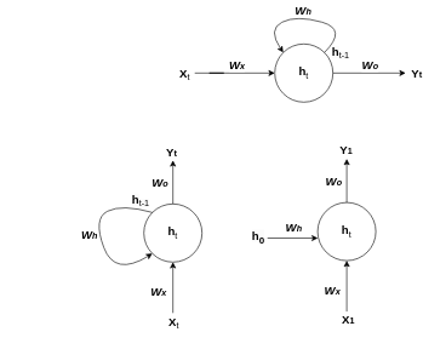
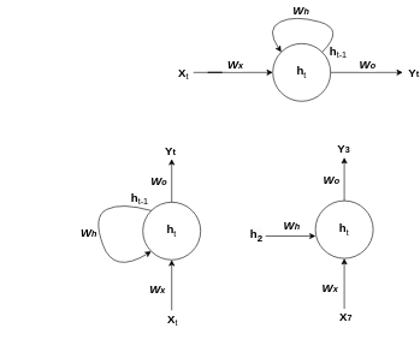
  <mxCell id="0" />
  <mxCell id="1" parent="0" />
  <mxCell id="2" value="&lt;span style=&quot;font-size: 16px;&quot;&gt;&lt;b&gt;h&lt;/b&gt;&lt;sub style=&quot;font-size: 12px;&quot;&gt;t&lt;/sub&gt;&lt;/span&gt;" style="ellipse;whiteSpace=wrap;html=1;aspect=fixed;" parent="1" vertex="1"><mxGeometry x="377" y="60" width="80" height="80" as="geometry" /></mxCell>
  <mxCell id="3" value="" style="endArrow=classic;html=1;rounded=0;entryX=0;entryY=0.5;entryDx=0;entryDy=0;" parent="1" target="2" edge="1"><mxGeometry width="50" height="50" relative="1" as="geometry"><mxPoint x="267" y="100" as="sourcePoint" /><mxPoint x="467" y="20" as="targetPoint" /><Array as="points"><mxPoint x="307" y="100" /><mxPoint x="287" y="100" /></Array></mxGeometry></mxCell>
  <mxCell id="4" value="&lt;b&gt;&lt;font style=&quot;font-size: 16px;&quot;&gt;X&lt;/font&gt;&lt;/b&gt;&lt;sub style=&quot;font-size: 12px;&quot;&gt;t&lt;/sub&gt;" style="edgeLabel;html=1;align=center;verticalAlign=middle;resizable=0;points=[];" parent="3" vertex="1" connectable="0"><mxGeometry x="0.152" y="16" relative="1" as="geometry"><mxPoint x="-61" y="16" as="offset" /></mxGeometry></mxCell>
  <mxCell id="5" value="&lt;b style=&quot;border-color: var(--border-color); color: rgb(0, 0, 0); font-family: Helvetica; font-size: 16px; font-style: normal; font-variant-ligatures: normal; font-variant-caps: normal; letter-spacing: normal; orphans: 2; text-align: center; text-indent: 0px; text-transform: none; widows: 2; word-spacing: 0px; -webkit-text-stroke-width: 0px; background-color: rgb(251, 251, 251); text-decoration-thickness: initial; text-decoration-style: initial; text-decoration-color: initial;&quot;&gt;h&lt;/b&gt;&lt;sub style=&quot;border-color: var(--border-color); color: rgb(0, 0, 0); font-family: Helvetica; font-style: normal; font-variant-ligatures: normal; font-variant-caps: normal; font-weight: 400; letter-spacing: normal; orphans: 2; text-align: center; text-indent: 0px; text-transform: none; widows: 2; word-spacing: 0px; -webkit-text-stroke-width: 0px; background-color: rgb(251, 251, 251); text-decoration-thickness: initial; text-decoration-style: initial; text-decoration-color: initial;&quot;&gt;&lt;font style=&quot;font-size: 12px;&quot;&gt;t-1&lt;/font&gt;&lt;/sub&gt;" style="text;whiteSpace=wrap;html=1;" parent="1" vertex="1"><mxGeometry x="454" y="55" width="30" height="30" as="geometry" /></mxCell>
  <mxCell id="6" value="" style="endArrow=classic;html=1;rounded=0;exitX=1;exitY=0.5;exitDx=0;exitDy=0;" parent="1" source="2" edge="1"><mxGeometry width="50" height="50" relative="1" as="geometry"><mxPoint x="557" y="130" as="sourcePoint" /><mxPoint x="557" y="100" as="targetPoint" /><Array as="points" /></mxGeometry></mxCell>
  <mxCell id="7" value="&lt;span style=&quot;vertical-align: sub;&quot;&gt;&lt;b style=&quot;&quot;&gt;&lt;span style=&quot;font-size: 16px;&quot;&gt;Y&lt;/span&gt;&lt;span style=&quot;font-size: 12.5px;&quot;&gt;t&lt;/span&gt;&lt;/b&gt;&lt;/span&gt;" style="edgeLabel;html=1;align=center;verticalAlign=middle;resizable=0;points=[];" parent="1" vertex="1" connectable="0"><mxGeometry x="357.001" y="110" as="geometry"><mxPoint x="214" y="-10" as="offset" /></mxGeometry></mxCell>
  <mxCell id="8" value="" style="curved=1;endArrow=classic;html=1;rounded=0;exitX=1;exitY=0;exitDx=0;exitDy=0;entryX=0;entryY=0;entryDx=0;entryDy=0;" parent="1" source="2" target="2" edge="1"><mxGeometry width="50" height="50" relative="1" as="geometry"><mxPoint x="257" y="70" as="sourcePoint" /><mxPoint x="307" y="20" as="targetPoint" /><Array as="points"><mxPoint x="477" y="40" /><mxPoint x="407" y="20" /><mxPoint x="367" y="40" /></Array></mxGeometry></mxCell>
  <mxCell id="9" value="&lt;sub style=&quot;&quot;&gt;&lt;b style=&quot;&quot;&gt;&lt;i&gt;&lt;span style=&quot;font-size: 16px;&quot;&gt;W&lt;/span&gt;&lt;span style=&quot;font-size: 12px;&quot;&gt;x&lt;/span&gt;&lt;/i&gt;&lt;/b&gt;&lt;/sub&gt;" style="edgeLabel;html=1;align=center;verticalAlign=middle;resizable=0;points=[];" parent="1" vertex="1" connectable="0"><mxGeometry x="260.207" y="108" as="geometry"><mxPoint x="64" y="-20" as="offset" /></mxGeometry></mxCell>
  <mxCell id="10" value="&lt;sub style=&quot;&quot;&gt;&lt;b style=&quot;&quot;&gt;&lt;i&gt;&lt;span style=&quot;font-size: 16px;&quot;&gt;W&lt;/span&gt;&lt;span style=&quot;font-size: 12px;&quot;&gt;o&lt;/span&gt;&lt;/i&gt;&lt;/b&gt;&lt;/sub&gt;" style="edgeLabel;html=1;align=center;verticalAlign=middle;resizable=0;points=[];" parent="1" vertex="1" connectable="0"><mxGeometry x="443.997" y="108" as="geometry"><mxPoint x="64" y="-20" as="offset" /></mxGeometry></mxCell>
  <mxCell id="11" value="&lt;sub style=&quot;&quot;&gt;&lt;b style=&quot;&quot;&gt;&lt;i&gt;&lt;span style=&quot;font-size: 16px;&quot;&gt;W&lt;/span&gt;&lt;span style=&quot;font-size: 12px;&quot;&gt;h&lt;/span&gt;&lt;/i&gt;&lt;/b&gt;&lt;/sub&gt;" style="edgeLabel;html=1;align=center;verticalAlign=middle;resizable=0;points=[];" parent="1" vertex="1" connectable="0"><mxGeometry x="351.997" y="33" as="geometry"><mxPoint x="64" y="-20" as="offset" /></mxGeometry></mxCell>
  <mxCell id="12" value="&lt;span style=&quot;font-size: 16px;&quot;&gt;&lt;b&gt;h&lt;/b&gt;&lt;sub style=&quot;font-size: 12px;&quot;&gt;t&lt;/sub&gt;&lt;/span&gt;" style="ellipse;whiteSpace=wrap;html=1;aspect=fixed;" vertex="1" parent="1"><mxGeometry x="197" y="280" width="80" height="80" as="geometry" /></mxCell>
  <mxCell id="13" value="&lt;b style=&quot;border-color: var(--border-color); color: rgb(0, 0, 0); font-family: Helvetica; font-size: 16px; font-style: normal; font-variant-ligatures: normal; font-variant-caps: normal; letter-spacing: normal; orphans: 2; text-align: center; text-indent: 0px; text-transform: none; widows: 2; word-spacing: 0px; -webkit-text-stroke-width: 0px; background-color: rgb(251, 251, 251); text-decoration-thickness: initial; text-decoration-style: initial; text-decoration-color: initial;&quot;&gt;h&lt;/b&gt;&lt;sub style=&quot;border-color: var(--border-color); color: rgb(0, 0, 0); font-family: Helvetica; font-style: normal; font-variant-ligatures: normal; font-variant-caps: normal; font-weight: 400; letter-spacing: normal; orphans: 2; text-align: center; text-indent: 0px; text-transform: none; widows: 2; word-spacing: 0px; -webkit-text-stroke-width: 0px; background-color: rgb(251, 251, 251); text-decoration-thickness: initial; text-decoration-style: initial; text-decoration-color: initial;&quot;&gt;&lt;font style=&quot;font-size: 12px;&quot;&gt;t-1&lt;/font&gt;&lt;/sub&gt;" style="text;whiteSpace=wrap;html=1;" vertex="1" parent="1"><mxGeometry x="179" y="258" width="30" height="30" as="geometry" /></mxCell>
  <mxCell id="14" value="" style="endArrow=classic;html=1;rounded=0;exitX=0.5;exitY=0;exitDx=0;exitDy=0;" edge="1" parent="1" source="12"><mxGeometry width="50" height="50" relative="1" as="geometry"><mxPoint x="377" y="350" as="sourcePoint" /><mxPoint x="237" y="220" as="targetPoint" /><Array as="points" /></mxGeometry></mxCell>
  <mxCell id="15" value="&lt;span style=&quot;vertical-align: sub;&quot;&gt;&lt;b style=&quot;&quot;&gt;&lt;span style=&quot;font-size: 16px;&quot;&gt;Y&lt;/span&gt;&lt;span style=&quot;font-size: 12.5px;&quot;&gt;t&lt;/span&gt;&lt;/b&gt;&lt;/span&gt;" style="edgeLabel;html=1;align=center;verticalAlign=middle;resizable=0;points=[];" vertex="1" connectable="0" parent="1"><mxGeometry x="20.001" y="218" as="geometry"><mxPoint x="214" y="-10" as="offset" /></mxGeometry></mxCell>
  <mxCell id="16" value="" style="curved=1;endArrow=classic;html=1;rounded=0;exitX=0;exitY=0;exitDx=0;exitDy=0;entryX=0;entryY=1;entryDx=0;entryDy=0;" edge="1" parent="1" source="12" target="12"><mxGeometry width="50" height="50" relative="1" as="geometry"><mxPoint x="77" y="290" as="sourcePoint" /><mxPoint x="127" y="240" as="targetPoint" /><Array as="points"><mxPoint x="167" y="280" /><mxPoint x="127" y="300" /><mxPoint x="157" y="380" /></Array></mxGeometry></mxCell>
  <mxCell id="17" value="&lt;sub style=&quot;&quot;&gt;&lt;b style=&quot;&quot;&gt;&lt;i&gt;&lt;span style=&quot;font-size: 16px;&quot;&gt;W&lt;/span&gt;&lt;span style=&quot;font-size: 12px;&quot;&gt;x&lt;/span&gt;&lt;/i&gt;&lt;/b&gt;&lt;/sub&gt;" style="edgeLabel;html=1;align=center;verticalAlign=middle;resizable=0;points=[];" vertex="1" connectable="0" parent="1"><mxGeometry x="152.997" y="420" as="geometry"><mxPoint x="64" y="-20" as="offset" /></mxGeometry></mxCell>
  <mxCell id="18" value="&lt;sub style=&quot;&quot;&gt;&lt;b style=&quot;&quot;&gt;&lt;i&gt;&lt;span style=&quot;font-size: 16px;&quot;&gt;W&lt;/span&gt;&lt;span style=&quot;font-size: 12px;&quot;&gt;o&lt;/span&gt;&lt;/i&gt;&lt;/b&gt;&lt;/sub&gt;" style="edgeLabel;html=1;align=center;verticalAlign=middle;resizable=0;points=[];" vertex="1" connectable="0" parent="1"><mxGeometry x="154.997" y="270" as="geometry"><mxPoint x="64" y="-20" as="offset" /></mxGeometry></mxCell>
  <mxCell id="19" value="&lt;sub style=&quot;&quot;&gt;&lt;b style=&quot;&quot;&gt;&lt;i&gt;&lt;span style=&quot;font-size: 16px;&quot;&gt;W&lt;/span&gt;&lt;span style=&quot;font-size: 12px;&quot;&gt;h&lt;/span&gt;&lt;/i&gt;&lt;/b&gt;&lt;/sub&gt;" style="edgeLabel;html=1;align=center;verticalAlign=middle;resizable=0;points=[];" vertex="1" connectable="0" parent="1"><mxGeometry x="57.997" y="342" as="geometry"><mxPoint x="64" y="-20" as="offset" /></mxGeometry></mxCell>
  <mxCell id="20" value="" style="endArrow=classic;html=1;rounded=0;entryX=0.5;entryY=1;entryDx=0;entryDy=0;" edge="1" parent="1" target="12"><mxGeometry width="50" height="50" relative="1" as="geometry"><mxPoint x="237" y="430" as="sourcePoint" /><mxPoint x="400" y="250" as="targetPoint" /></mxGeometry></mxCell>
  <mxCell id="21" value="&lt;b&gt;&lt;font style=&quot;font-size: 16px;&quot;&gt;X&lt;/font&gt;&lt;/b&gt;&lt;sub style=&quot;font-size: 12px;&quot;&gt;t&lt;/sub&gt;" style="edgeLabel;html=1;align=center;verticalAlign=middle;resizable=0;points=[];" vertex="1" connectable="0" parent="1"><mxGeometry x="237" y="442" as="geometry" /></mxCell>
  <mxCell id="22" value="&lt;span style=&quot;font-size: 16px;&quot;&gt;&lt;b&gt;h&lt;/b&gt;&lt;sub style=&quot;font-size: 12px;&quot;&gt;t&lt;/sub&gt;&lt;/span&gt;" style="ellipse;whiteSpace=wrap;html=1;aspect=fixed;" vertex="1" parent="1"><mxGeometry x="436" y="278" width="80" height="80" as="geometry" /></mxCell>
- <mxCell id="23" value="&lt;b style=&quot;border-color: var(--border-color); color: rgb(0, 0, 0); font-family: Helvetica; font-size: 16px; font-style: normal; font-variant-ligatures: normal; font-variant-caps: normal; letter-spacing: normal; orphans: 2; text-align: center; text-indent: 0px; text-transform: none; widows: 2; word-spacing: 0px; -webkit-text-stroke-width: 0px; background-color: rgb(251, 251, 251); text-decoration-thickness: initial; text-decoration-style: initial; text-decoration-color: initial;&quot;&gt;h&lt;sub&gt;0&lt;/sub&gt;&lt;/b&gt;" style="text;whiteSpace=wrap;html=1;" vertex="1" parent="1"><mxGeometry x="344" y="308" width="30" height="30" as="geometry" /></mxCell>
+ <mxCell id="23" value="&lt;b style=&quot;border-color: var(--border-color); color: rgb(0, 0, 0); font-family: Helvetica; font-size: 16px; font-style: normal; font-variant-ligatures: normal; font-variant-caps: normal; letter-spacing: normal; orphans: 2; text-align: center; text-indent: 0px; text-transform: none; widows: 2; word-spacing: 0px; -webkit-text-stroke-width: 0px; background-color: rgb(251, 251, 251); text-decoration-thickness: initial; text-decoration-style: initial; text-decoration-color: initial;&quot;&gt;h&lt;sub&gt;2&lt;/sub&gt;&lt;/b&gt;" style="text;whiteSpace=wrap;html=1;" vertex="1" parent="1"><mxGeometry x="344" y="308" width="30" height="30" as="geometry" /></mxCell>
  <mxCell id="24" value="" style="endArrow=classic;html=1;rounded=0;exitX=0.5;exitY=0;exitDx=0;exitDy=0;" edge="1" parent="1" source="22"><mxGeometry width="50" height="50" relative="1" as="geometry"><mxPoint x="616" y="348" as="sourcePoint" /><mxPoint x="476" y="218" as="targetPoint" /><Array as="points" /></mxGeometry></mxCell>
  <mxCell id="25" value="&lt;sub style=&quot;&quot;&gt;&lt;b style=&quot;&quot;&gt;&lt;i&gt;&lt;span style=&quot;font-size: 16px;&quot;&gt;W&lt;/span&gt;&lt;span style=&quot;font-size: 12px;&quot;&gt;x&lt;/span&gt;&lt;/i&gt;&lt;/b&gt;&lt;/sub&gt;" style="edgeLabel;html=1;align=center;verticalAlign=middle;resizable=0;points=[];" vertex="1" connectable="0" parent="1"><mxGeometry x="391.997" y="418" as="geometry"><mxPoint x="64" y="-20" as="offset" /></mxGeometry></mxCell>
  <mxCell id="26" value="&lt;sub style=&quot;&quot;&gt;&lt;b style=&quot;&quot;&gt;&lt;i&gt;&lt;span style=&quot;font-size: 16px;&quot;&gt;W&lt;/span&gt;&lt;span style=&quot;font-size: 12px;&quot;&gt;o&lt;/span&gt;&lt;/i&gt;&lt;/b&gt;&lt;/sub&gt;" style="edgeLabel;html=1;align=center;verticalAlign=middle;resizable=0;points=[];" vertex="1" connectable="0" parent="1"><mxGeometry x="393.997" y="268" as="geometry"><mxPoint x="64" y="-20" as="offset" /></mxGeometry></mxCell>
  <mxCell id="27" value="&lt;sub style=&quot;&quot;&gt;&lt;b style=&quot;&quot;&gt;&lt;i&gt;&lt;span style=&quot;font-size: 16px;&quot;&gt;W&lt;/span&gt;&lt;span style=&quot;font-size: 12px;&quot;&gt;h&lt;/span&gt;&lt;/i&gt;&lt;/b&gt;&lt;/sub&gt;" style="edgeLabel;html=1;align=center;verticalAlign=middle;resizable=0;points=[];" vertex="1" connectable="0" parent="1"><mxGeometry x="338.997" y="331" as="geometry"><mxPoint x="64" y="-20" as="offset" /></mxGeometry></mxCell>
  <mxCell id="28" value="" style="endArrow=classic;html=1;rounded=0;entryX=0.5;entryY=1;entryDx=0;entryDy=0;" edge="1" parent="1" target="22"><mxGeometry width="50" height="50" relative="1" as="geometry"><mxPoint x="476" y="428" as="sourcePoint" /><mxPoint x="639" y="248" as="targetPoint" /></mxGeometry></mxCell>
- <mxCell id="29" value="&lt;b&gt;&lt;font style=&quot;font-size: 16px;&quot;&gt;X&lt;/font&gt;&lt;font style=&quot;font-size: 12px;&quot;&gt;1&lt;/font&gt;&lt;/b&gt;" style="edgeLabel;html=1;align=center;verticalAlign=middle;resizable=0;points=[];" vertex="1" connectable="0" parent="1"><mxGeometry x="484" y="442" as="geometry"><mxPoint x="-7" y="-4" as="offset" /></mxGeometry></mxCell>
+ <mxCell id="29" value="&lt;b&gt;&lt;font style=&quot;font-size: 16px;&quot;&gt;X&lt;/font&gt;&lt;font style=&quot;font-size: 12px;&quot;&gt;7&lt;/font&gt;&lt;/b&gt;" style="edgeLabel;html=1;align=center;verticalAlign=middle;resizable=0;points=[];" vertex="1" connectable="0" parent="1"><mxGeometry x="484" y="442" as="geometry"><mxPoint x="-7" y="-4" as="offset" /></mxGeometry></mxCell>
  <mxCell id="30" value="" style="endArrow=classic;html=1;rounded=0;entryX=0.004;entryY=0.613;entryDx=0;entryDy=0;entryPerimeter=0;" edge="1" parent="1" target="22"><mxGeometry width="50" height="50" relative="1" as="geometry"><mxPoint x="367" y="327" as="sourcePoint" /><mxPoint x="467" y="250" as="targetPoint" /></mxGeometry></mxCell>
- <mxCell id="31" value="&lt;b&gt;&lt;font style=&quot;font-size: 16px;&quot;&gt;Y&lt;/font&gt;&lt;font style=&quot;font-size: 12px;&quot;&gt;1&lt;/font&gt;&lt;/b&gt;" style="edgeLabel;html=1;align=center;verticalAlign=middle;resizable=0;points=[];" vertex="1" connectable="0" parent="1"><mxGeometry x="490" y="458" as="geometry"><mxPoint x="-16" y="-254" as="offset" /></mxGeometry></mxCell>
+ <mxCell id="31" value="&lt;b&gt;&lt;font style=&quot;font-size: 16px;&quot;&gt;Y&lt;/font&gt;&lt;font style=&quot;font-size: 12px;&quot;&gt;3&lt;/font&gt;&lt;/b&gt;" style="edgeLabel;html=1;align=center;verticalAlign=middle;resizable=0;points=[];" vertex="1" connectable="0" parent="1"><mxGeometry x="490" y="458" as="geometry"><mxPoint x="-16" y="-254" as="offset" /></mxGeometry></mxCell>
